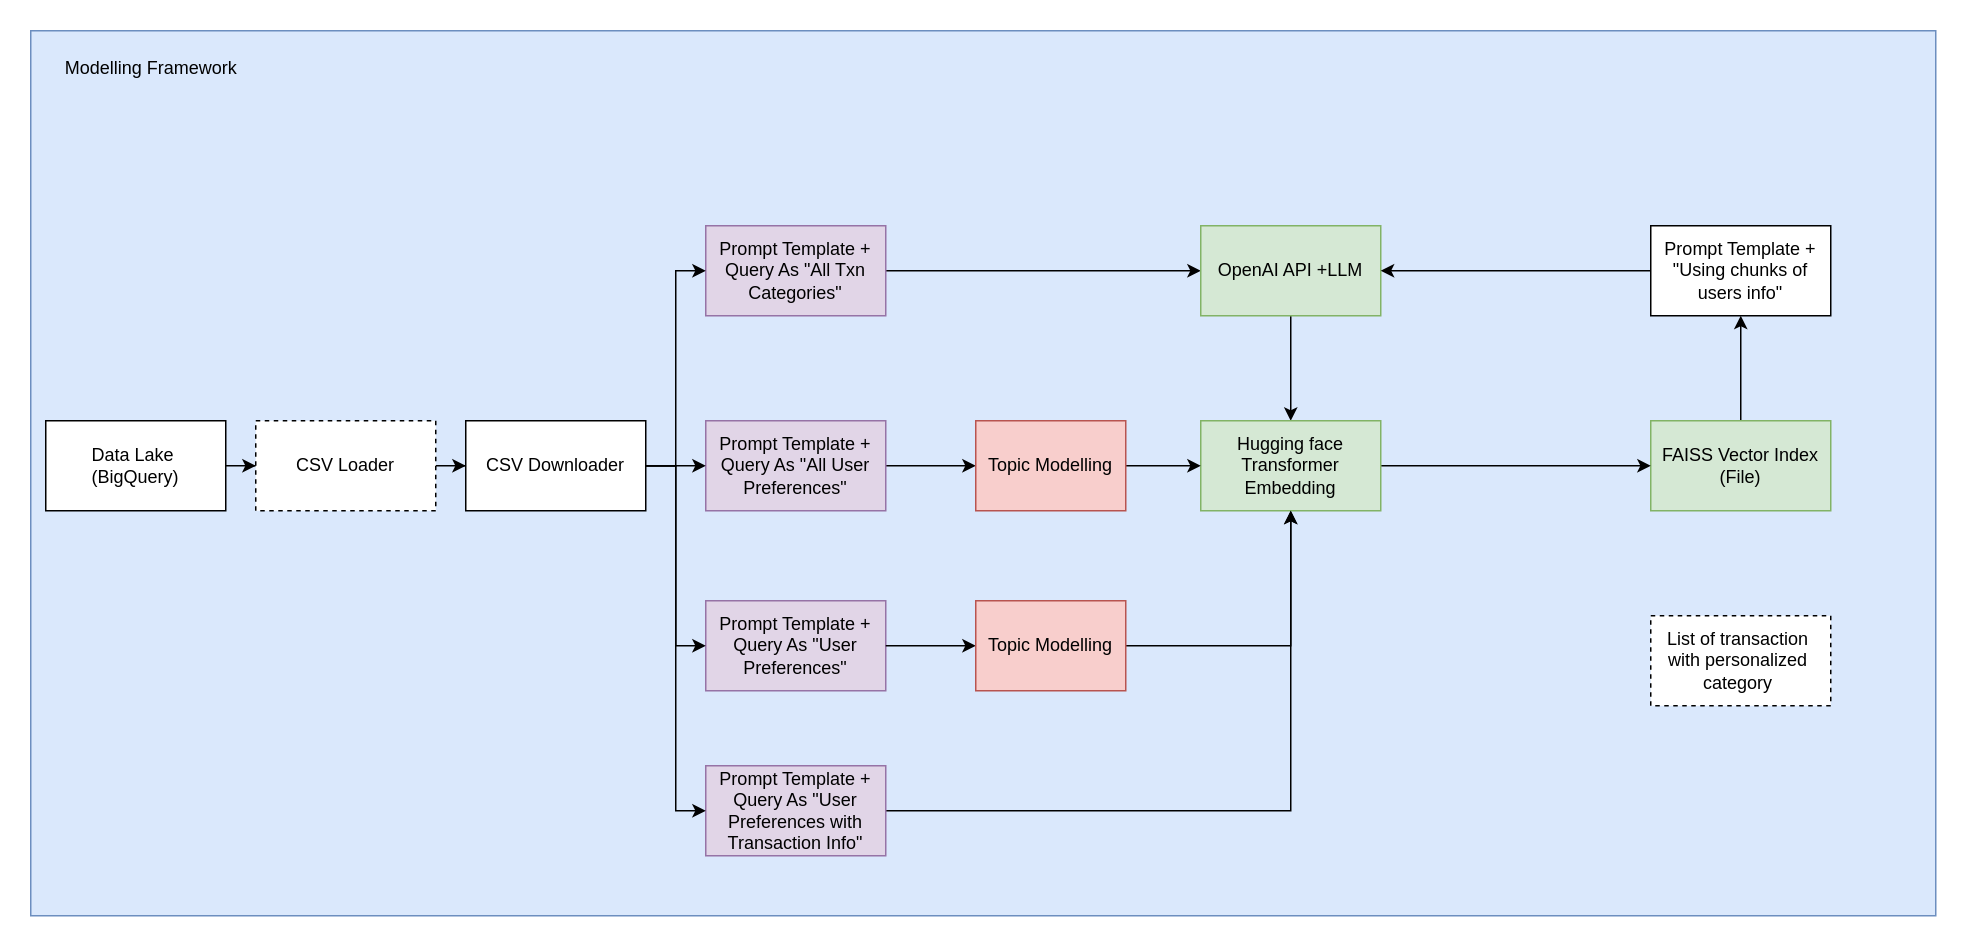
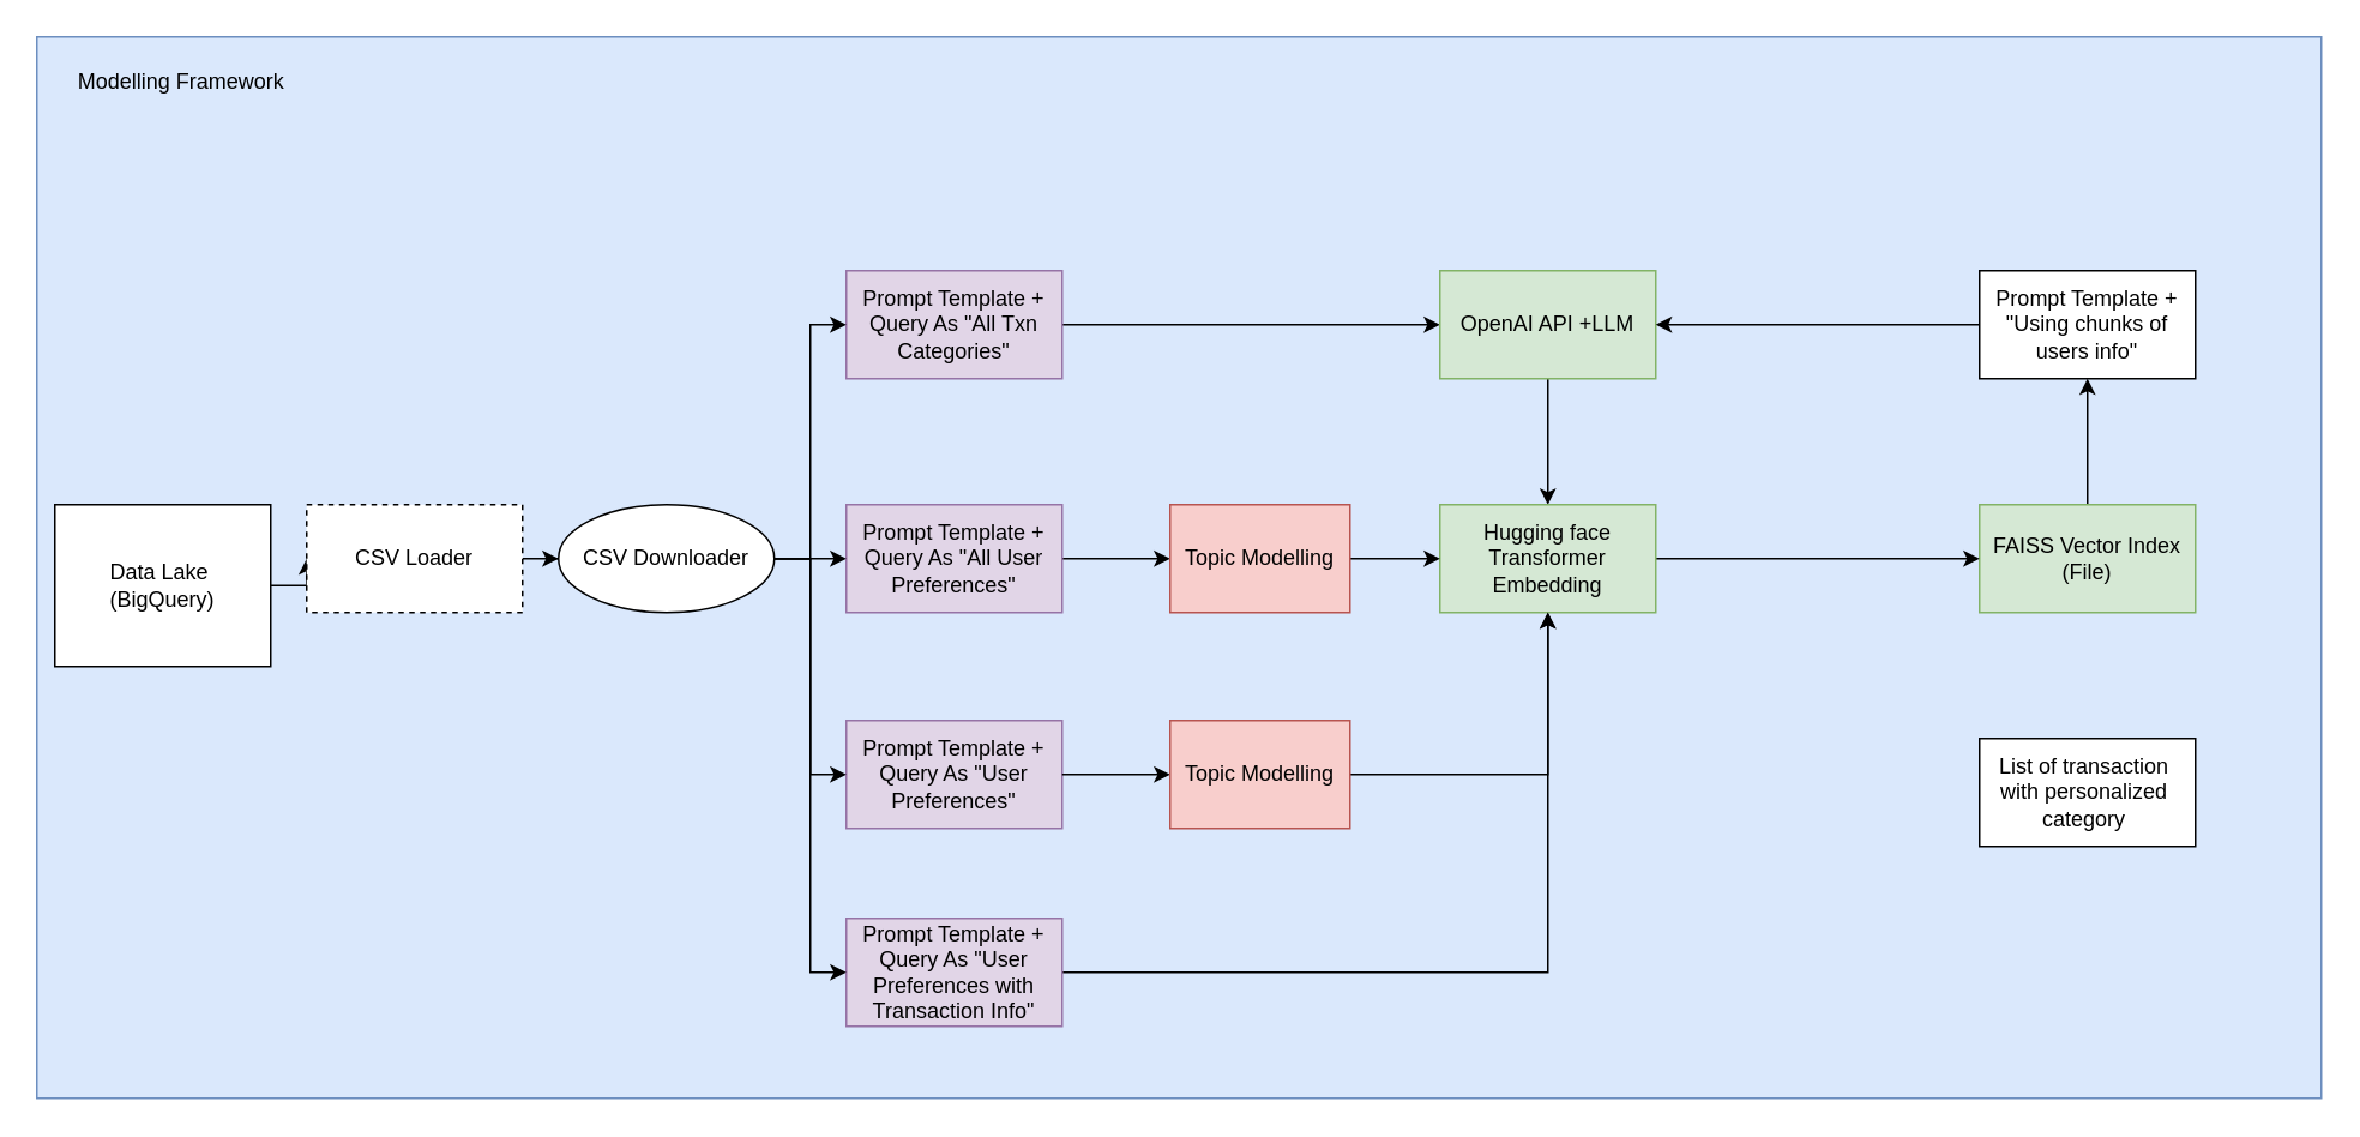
  <mxCell id="0" />
  <mxCell id="1" parent="0" />
  <mxCell id="2" value="" style="rounded=0;whiteSpace=wrap;html=1;fillColor=#dae8fc;strokeColor=#6c8ebf;" vertex="1" parent="1"><mxGeometry x="20" y="20" width="1270" height="590" as="geometry" /></mxCell>
  <mxCell id="3" style="edgeStyle=orthogonalEdgeStyle;rounded=0;orthogonalLoop=1;jettySize=auto;html=1;entryX=0;entryY=0.5;entryDx=0;entryDy=0;" edge="1" parent="1" source="4" target="7"><mxGeometry relative="1" as="geometry" /></mxCell>
  <mxCell id="4" value="Prompt Template + Query As &quot;All Txn Categories&quot;" style="rounded=0;whiteSpace=wrap;html=1;fillColor=#e1d5e7;strokeColor=#9673a6;" vertex="1" parent="1"><mxGeometry x="470" y="150" width="120" height="60" as="geometry" /></mxCell>
  <mxCell id="5" value="Modelling Framework" style="text;html=1;align=center;verticalAlign=middle;resizable=0;points=[];autosize=1;strokeColor=none;fillColor=none;" vertex="1" parent="1"><mxGeometry x="30" y="30" width="140" height="30" as="geometry" /></mxCell>
  <mxCell id="6" style="edgeStyle=orthogonalEdgeStyle;rounded=0;orthogonalLoop=1;jettySize=auto;html=1;entryX=0.5;entryY=0;entryDx=0;entryDy=0;" edge="1" parent="1" source="7" target="11"><mxGeometry relative="1" as="geometry" /></mxCell>
  <mxCell id="7" value="OpenAI API +LLM" style="rounded=0;whiteSpace=wrap;html=1;fillColor=#d5e8d4;strokeColor=#82b366;" vertex="1" parent="1"><mxGeometry x="800" y="150" width="120" height="60" as="geometry" /></mxCell>
  <mxCell id="8" style="edgeStyle=orthogonalEdgeStyle;rounded=0;orthogonalLoop=1;jettySize=auto;html=1;entryX=0.5;entryY=1;entryDx=0;entryDy=0;" edge="1" parent="1" source="9" target="17"><mxGeometry relative="1" as="geometry" /></mxCell>
  <mxCell id="9" value="FAISS Vector Index (File)" style="rounded=0;whiteSpace=wrap;html=1;fillColor=#d5e8d4;strokeColor=#82b366;" vertex="1" parent="1"><mxGeometry x="1100" y="280" width="120" height="60" as="geometry" /></mxCell>
  <mxCell id="10" style="edgeStyle=orthogonalEdgeStyle;rounded=0;orthogonalLoop=1;jettySize=auto;html=1;entryX=0;entryY=0.5;entryDx=0;entryDy=0;" edge="1" parent="1" source="11" target="9"><mxGeometry relative="1" as="geometry" /></mxCell>
  <mxCell id="11" value="Hugging face Transformer Embedding" style="rounded=0;whiteSpace=wrap;html=1;fillColor=#d5e8d4;strokeColor=#82b366;" vertex="1" parent="1"><mxGeometry x="800" y="280" width="120" height="60" as="geometry" /></mxCell>
  <mxCell id="12" style="edgeStyle=orthogonalEdgeStyle;rounded=0;orthogonalLoop=1;jettySize=auto;html=1;entryX=0;entryY=0.5;entryDx=0;entryDy=0;" edge="1" parent="1" source="13" target="15"><mxGeometry relative="1" as="geometry" /></mxCell>
  <mxCell id="13" value="Prompt Template + Query As &quot;All User Preferences&quot;" style="rounded=0;whiteSpace=wrap;html=1;fillColor=#e1d5e7;strokeColor=#9673a6;" vertex="1" parent="1"><mxGeometry x="470" y="280" width="120" height="60" as="geometry" /></mxCell>
  <mxCell id="14" style="edgeStyle=orthogonalEdgeStyle;rounded=0;orthogonalLoop=1;jettySize=auto;html=1;entryX=0;entryY=0.5;entryDx=0;entryDy=0;" edge="1" parent="1" source="15" target="11"><mxGeometry relative="1" as="geometry" /></mxCell>
  <mxCell id="15" value="Topic Modelling" style="rounded=0;whiteSpace=wrap;html=1;fillColor=#f8cecc;strokeColor=#b85450;" vertex="1" parent="1"><mxGeometry x="650" y="280" width="100" height="60" as="geometry" /></mxCell>
  <mxCell id="16" style="edgeStyle=orthogonalEdgeStyle;rounded=0;orthogonalLoop=1;jettySize=auto;html=1;entryX=1;entryY=0.5;entryDx=0;entryDy=0;" edge="1" parent="1" source="17" target="7"><mxGeometry relative="1" as="geometry" /></mxCell>
  <mxCell id="17" value="Prompt Template + &quot;Using chunks of users info&quot;" style="rounded=0;whiteSpace=wrap;html=1;" vertex="1" parent="1"><mxGeometry x="1100" y="150" width="120" height="60" as="geometry" /></mxCell>
  <mxCell id="18" style="edgeStyle=orthogonalEdgeStyle;rounded=0;orthogonalLoop=1;jettySize=auto;html=1;entryX=0.5;entryY=1;entryDx=0;entryDy=0;" edge="1" parent="1" source="23" target="11"><mxGeometry relative="1" as="geometry" /></mxCell>
  <mxCell id="19" value="Prompt Template + Query As &quot;User Preferences&quot;" style="rounded=0;whiteSpace=wrap;html=1;fillColor=#e1d5e7;strokeColor=#9673a6;" vertex="1" parent="1"><mxGeometry x="470" y="400" width="120" height="60" as="geometry" /></mxCell>
  <mxCell id="20" style="edgeStyle=orthogonalEdgeStyle;rounded=0;orthogonalLoop=1;jettySize=auto;html=1;entryX=0.5;entryY=1;entryDx=0;entryDy=0;" edge="1" parent="1" source="21" target="11"><mxGeometry relative="1" as="geometry" /></mxCell>
  <mxCell id="21" value="Prompt Template + Query As &quot;User Preferences with Transaction Info&quot;" style="rounded=0;whiteSpace=wrap;html=1;fillColor=#e1d5e7;strokeColor=#9673a6;" vertex="1" parent="1"><mxGeometry x="470" y="510" width="120" height="60" as="geometry" /></mxCell>
  <mxCell id="22" value="" style="edgeStyle=orthogonalEdgeStyle;rounded=0;orthogonalLoop=1;jettySize=auto;html=1;entryX=0;entryY=0.5;entryDx=0;entryDy=0;" edge="1" parent="1" source="19" target="23"><mxGeometry relative="1" as="geometry"><mxPoint x="590" y="430" as="sourcePoint" /><mxPoint x="860" y="340" as="targetPoint" /></mxGeometry></mxCell>
  <mxCell id="23" value="Topic Modelling" style="rounded=0;whiteSpace=wrap;html=1;fillColor=#f8cecc;strokeColor=#b85450;" vertex="1" parent="1"><mxGeometry x="650" y="400" width="100" height="60" as="geometry" /></mxCell>
- <mxCell id="24" value="&lt;div style=&quot;&quot;&gt;&lt;span style=&quot;background-color: initial; white-space: pre;&quot;&gt;List of transaction &lt;br/&gt;&lt;/span&gt;&lt;span style=&quot;background-color: initial; white-space: pre;&quot;&gt;with&lt;/span&gt;&lt;span style=&quot;background-color: initial; white-space: pre;&quot;&gt; personalized &lt;br/&gt;&lt;div style=&quot;&quot;&gt;&lt;span style=&quot;background-color: initial;&quot;&gt;category&lt;/span&gt;&lt;span style=&quot;background-color: initial; white-space: normal;&quot;&gt;&amp;nbsp;&lt;/span&gt;&lt;/div&gt;&lt;/span&gt;&lt;/div&gt;" style="rounded=0;whiteSpace=wrap;html=1;align=center;dashed=1;" vertex="1" parent="1"><mxGeometry x="1100" y="410" width="120" height="60" as="geometry" /></mxCell>
+ <mxCell id="24" value="&lt;div style=&quot;&quot;&gt;&lt;span style=&quot;background-color: initial; white-space: pre;&quot;&gt;List of transaction &lt;br/&gt;&lt;/span&gt;&lt;span style=&quot;background-color: initial; white-space: pre;&quot;&gt;with&lt;/span&gt;&lt;span style=&quot;background-color: initial; white-space: pre;&quot;&gt; personalized &lt;br/&gt;&lt;div style=&quot;&quot;&gt;&lt;span style=&quot;background-color: initial;&quot;&gt;category&lt;/span&gt;&lt;span style=&quot;background-color: initial; white-space: normal;&quot;&gt;&amp;nbsp;&lt;/span&gt;&lt;/div&gt;&lt;/span&gt;&lt;/div&gt;" style="rounded=0;whiteSpace=wrap;html=1;align=center;" vertex="1" parent="1"><mxGeometry x="1100" y="410" width="120" height="60" as="geometry" /></mxCell>
  <mxCell id="25" style="edgeStyle=orthogonalEdgeStyle;rounded=0;orthogonalLoop=1;jettySize=auto;html=1;entryX=0;entryY=0.5;entryDx=0;entryDy=0;" edge="1" parent="1" source="26" target="28"><mxGeometry relative="1" as="geometry" /></mxCell>
- <mxCell id="26" value="Data Lake&amp;nbsp;&lt;div&gt;(BigQuery)&lt;/div&gt;" style="rounded=0;whiteSpace=wrap;html=1;" vertex="1" parent="1"><mxGeometry x="30" y="280" width="120" height="60" as="geometry" /></mxCell>
+ <mxCell id="26" value="Data Lake&amp;nbsp;&lt;div&gt;(BigQuery)&lt;/div&gt;" style="rounded=0;whiteSpace=wrap;html=1;" vertex="1" parent="1"><mxGeometry x="30" y="280" width="120" height="90" as="geometry" /></mxCell>
  <mxCell id="27" style="edgeStyle=orthogonalEdgeStyle;rounded=0;orthogonalLoop=1;jettySize=auto;html=1;entryX=0;entryY=0.5;entryDx=0;entryDy=0;" edge="1" parent="1" source="28" target="33"><mxGeometry relative="1" as="geometry" /></mxCell>
  <mxCell id="28" value="CSV Loader" style="rounded=0;whiteSpace=wrap;html=1;dashed=1;" vertex="1" parent="1"><mxGeometry x="170" y="280" width="120" height="60" as="geometry" /></mxCell>
  <mxCell id="29" style="edgeStyle=orthogonalEdgeStyle;rounded=0;orthogonalLoop=1;jettySize=auto;html=1;entryX=0;entryY=0.5;entryDx=0;entryDy=0;" edge="1" parent="1" source="33" target="4"><mxGeometry relative="1" as="geometry" /></mxCell>
  <mxCell id="30" style="edgeStyle=orthogonalEdgeStyle;rounded=0;orthogonalLoop=1;jettySize=auto;html=1;" edge="1" parent="1" source="33" target="13"><mxGeometry relative="1" as="geometry" /></mxCell>
  <mxCell id="31" style="edgeStyle=orthogonalEdgeStyle;rounded=0;orthogonalLoop=1;jettySize=auto;html=1;entryX=0;entryY=0.5;entryDx=0;entryDy=0;" edge="1" parent="1" source="33" target="19"><mxGeometry relative="1" as="geometry" /></mxCell>
  <mxCell id="32" style="edgeStyle=orthogonalEdgeStyle;rounded=0;orthogonalLoop=1;jettySize=auto;html=1;entryX=0;entryY=0.5;entryDx=0;entryDy=0;" edge="1" parent="1" source="33" target="21"><mxGeometry relative="1" as="geometry" /></mxCell>
- <mxCell id="33" value="CSV Downloader" style="rounded=0;whiteSpace=wrap;html=1;" vertex="1" parent="1"><mxGeometry x="310" y="280" width="120" height="60" as="geometry" /></mxCell>
+ <mxCell id="33" value="CSV Downloader" style="ellipse;whiteSpace=wrap;html=1;" vertex="1" parent="1"><mxGeometry x="310" y="280" width="120" height="60" as="geometry" /></mxCell>
